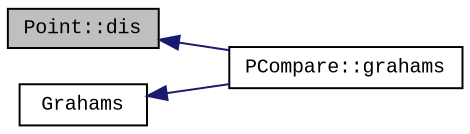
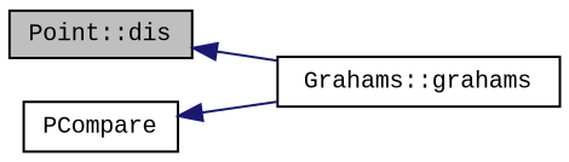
  digraph {
    fontname="Liberation Mono"
    rankdir=LR
    node [color=black fillcolor=white fontname="Liberation Mono" fontsize=10 shape=record style=filled]
    edge [color=midnightblue dir=back fontname="Liberation Mono" fontsize=10 labelfontname=Helvetica labelfontsize=10 style=solid]
    n1 [fillcolor=grey75 fontcolor=black height=0.2 label="Point::dis" width=0.4]
-   n2 [height=0.2 label="PCompare::grahams" width=0.4]
-   n3 [height=0.2 label=Grahams width=0.4]
+   n2 [height=0.2 label="Grahams::grahams" width=0.4]
+   n3 [height=0.2 label=PCompare width=0.4]
    n1 -> n2
    n3 -> n2
  }
